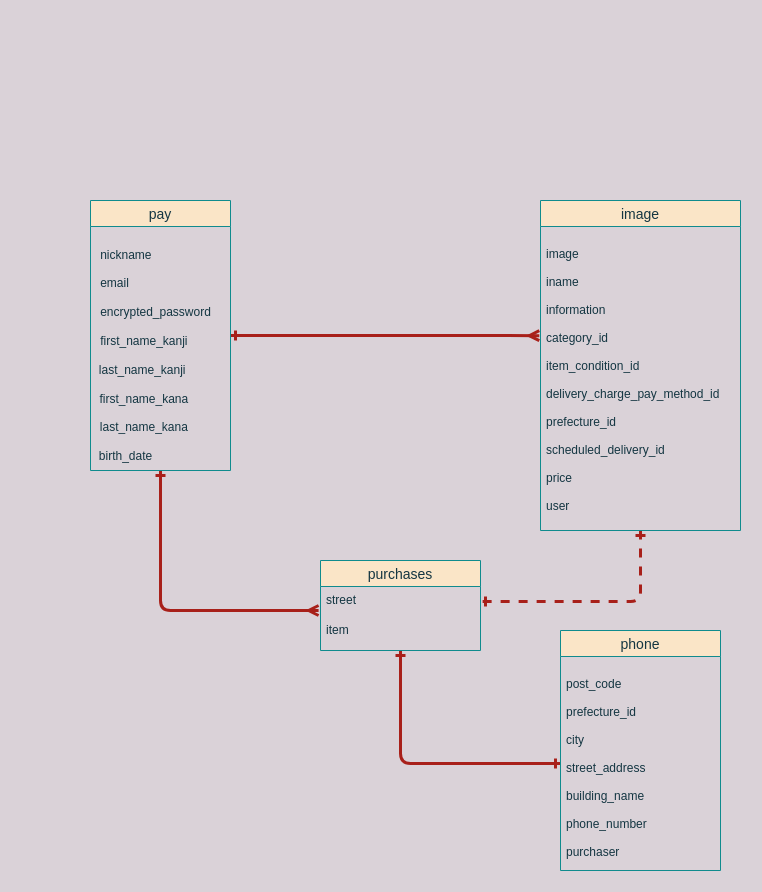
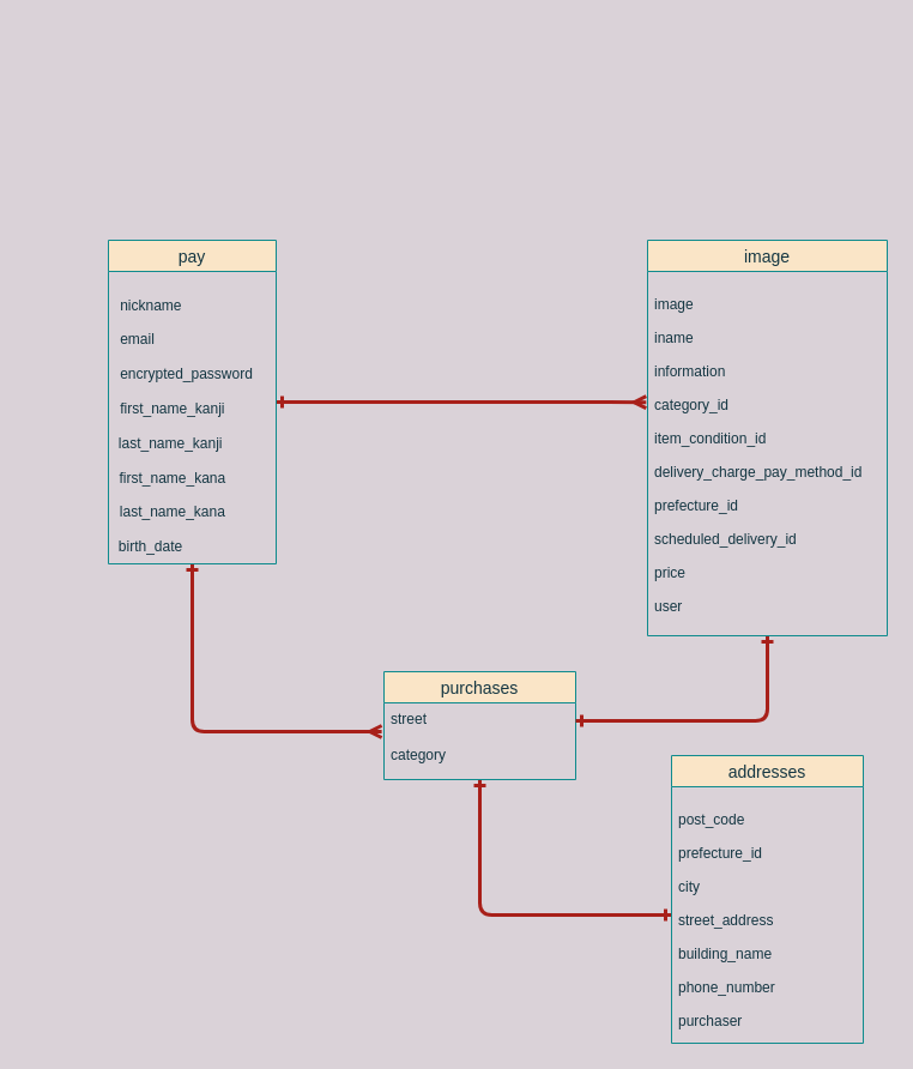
  <mxCell id="0" />
  <mxCell id="1" parent="0" />
  <mxCell id="2" style="edgeStyle=orthogonalEdgeStyle;curved=0;rounded=1;sketch=0;orthogonalLoop=1;jettySize=auto;html=1;entryX=-0.006;entryY=0.359;entryDx=0;entryDy=0;entryPerimeter=0;strokeColor=#A8201A;fillColor=#FAE5C7;fontColor=#143642;endArrow=ERmany;endFill=0;strokeWidth=3;startArrow=ERone;startFill=0;labelBackgroundColor=#DAD2D8;" parent="1" source="4" target="11" edge="1"><mxGeometry relative="1" as="geometry" /></mxCell>
  <mxCell id="3" style="edgeStyle=orthogonalEdgeStyle;rounded=1;sketch=0;orthogonalLoop=1;jettySize=auto;html=1;entryX=-0.012;entryY=0.8;entryDx=0;entryDy=0;entryPerimeter=0;startArrow=ERone;startFill=0;endArrow=ERmany;endFill=0;strokeColor=#A8201A;strokeWidth=3;fillColor=#FAE5C7;fontColor=#143642;labelBackgroundColor=#DAD2D8;" parent="1" source="4" target="7" edge="1"><mxGeometry relative="1" as="geometry" /></mxCell>
  <mxCell id="4" value="pay" style="swimlane;fontStyle=0;childLayout=stackLayout;horizontal=1;startSize=26;horizontalStack=0;resizeParent=1;resizeParentMax=0;resizeLast=0;collapsible=1;marginBottom=0;align=center;fontSize=14;fillColor=#FAE5C7;strokeColor=#0F8B8D;fontColor=#143642;" parent="1" vertex="1"><mxGeometry x="90" y="200" width="140" height="270" as="geometry" /></mxCell>
  <mxCell id="5" style="edgeStyle=orthogonalEdgeStyle;curved=0;rounded=1;sketch=0;orthogonalLoop=1;jettySize=auto;html=1;strokeColor=#A8201A;strokeWidth=3;fillColor=#FAE5C7;fontColor=#143642;startArrow=ERone;startFill=0;endArrow=ERone;endFill=0;" parent="1" source="6" target="13" edge="1"><mxGeometry relative="1" as="geometry" /></mxCell>
  <mxCell id="6" value="purchases" style="swimlane;fontStyle=0;childLayout=stackLayout;horizontal=1;startSize=26;horizontalStack=0;resizeParent=1;resizeParentMax=0;resizeLast=0;collapsible=1;marginBottom=0;align=center;fontSize=14;fillColor=#FAE5C7;strokeColor=#0F8B8D;fontColor=#143642;" parent="1" vertex="1"><mxGeometry x="320" y="560" width="160" height="90" as="geometry" /></mxCell>
  <mxCell id="7" value="street" style="text;strokeColor=none;fillColor=none;spacingLeft=4;spacingRight=4;overflow=hidden;rotatable=0;points=[[0,0.5],[1,0.5]];portConstraint=eastwest;fontSize=12;fontColor=#143642;" parent="6" vertex="1"><mxGeometry y="26" width="160" height="30" as="geometry" /></mxCell>
- <mxCell id="8" value="item" style="text;strokeColor=none;fillColor=none;spacingLeft=4;spacingRight=4;overflow=hidden;rotatable=0;points=[[0,0.5],[1,0.5]];portConstraint=eastwest;fontSize=12;fontColor=#143642;" parent="6" vertex="1"><mxGeometry y="56" width="160" height="34" as="geometry" /></mxCell>
- <mxCell id="9" style="edgeStyle=orthogonalEdgeStyle;curved=0;rounded=1;sketch=0;orthogonalLoop=1;jettySize=auto;html=1;entryX=1;entryY=0.5;entryDx=0;entryDy=0;strokeColor=#A8201A;strokeWidth=3;fillColor=#FAE5C7;fontColor=#143642;endArrow=ERone;endFill=0;startArrow=ERone;startFill=0;dashed=1;" parent="1" source="10" target="7" edge="1"><mxGeometry relative="1" as="geometry" /></mxCell>
+ <mxCell id="8" value="category" style="text;strokeColor=none;fillColor=none;spacingLeft=4;spacingRight=4;overflow=hidden;rotatable=0;points=[[0,0.5],[1,0.5]];portConstraint=eastwest;fontSize=12;fontColor=#143642;" parent="6" vertex="1"><mxGeometry y="56" width="160" height="34" as="geometry" /></mxCell>
+ <mxCell id="9" style="edgeStyle=orthogonalEdgeStyle;curved=0;rounded=1;sketch=0;orthogonalLoop=1;jettySize=auto;html=1;entryX=1;entryY=0.5;entryDx=0;entryDy=0;strokeColor=#A8201A;strokeWidth=3;fillColor=#FAE5C7;fontColor=#143642;endArrow=ERone;endFill=0;startArrow=ERone;startFill=0;" parent="1" source="10" target="7" edge="1"><mxGeometry relative="1" as="geometry" /></mxCell>
  <mxCell id="10" value="image" style="swimlane;fontStyle=0;childLayout=stackLayout;horizontal=1;startSize=26;horizontalStack=0;resizeParent=1;resizeParentMax=0;resizeLast=0;collapsible=1;marginBottom=0;align=center;fontSize=14;fillColor=#FAE5C7;strokeColor=#0F8B8D;fontColor=#143642;" parent="1" vertex="1"><mxGeometry x="540" y="200" width="200" height="330" as="geometry" /></mxCell>
  <mxCell id="11" value="&#10;image&#10;&#10;iname&#10;&#10;information&#10;&#10;category_id&#10;&#10;item_condition_id&#10;&#10;delivery_charge_pay_method_id&#10;&#10;prefecture_id&#10;&#10;scheduled_delivery_id&#10;&#10;price&#10;&#10;user" style="text;strokeColor=none;fillColor=none;spacingLeft=4;spacingRight=4;overflow=hidden;rotatable=0;points=[[0,0.5],[1,0.5]];portConstraint=eastwest;fontSize=12;fontColor=#143642;" parent="10" vertex="1"><mxGeometry y="26" width="200" height="304" as="geometry" /></mxCell>
- <mxCell id="12" value="phone" style="swimlane;fontStyle=0;childLayout=stackLayout;horizontal=1;startSize=26;horizontalStack=0;resizeParent=1;resizeParentMax=0;resizeLast=0;collapsible=1;marginBottom=0;align=center;fontSize=14;fillColor=#FAE5C7;strokeColor=#0F8B8D;fontColor=#143642;" parent="1" vertex="1"><mxGeometry x="560" y="630" width="160" height="240" as="geometry" /></mxCell>
+ <mxCell id="12" value="addresses" style="swimlane;fontStyle=0;childLayout=stackLayout;horizontal=1;startSize=26;horizontalStack=0;resizeParent=1;resizeParentMax=0;resizeLast=0;collapsible=1;marginBottom=0;align=center;fontSize=14;fillColor=#FAE5C7;strokeColor=#0F8B8D;fontColor=#143642;" parent="1" vertex="1"><mxGeometry x="560" y="630" width="160" height="240" as="geometry" /></mxCell>
  <mxCell id="13" value="&#10;post_code&#10;&#10;prefecture_id&#10;&#10;city&#10;&#10;street_address&#10;&#10;building_name&#10;&#10;phone_number&#10;&#10;purchaser" style="text;strokeColor=none;fillColor=none;spacingLeft=4;spacingRight=4;overflow=hidden;rotatable=0;points=[[0,0.5],[1,0.5]];portConstraint=eastwest;fontSize=12;fontColor=#143642;" parent="12" vertex="1"><mxGeometry y="26" width="160" height="214" as="geometry" /></mxCell>
  <mxCell id="14" value="&lt;span&gt;&lt;br&gt;&lt;br&gt;&lt;br&gt;&lt;br&gt;&lt;br&gt;&lt;br&gt;&lt;br&gt;&lt;br&gt;&lt;br&gt;&lt;br&gt;&lt;div style=&quot;text-align: left&quot;&gt;&lt;span&gt;&amp;nbsp; &amp;nbsp; &amp;nbsp; &amp;nbsp; &amp;nbsp; &amp;nbsp;&lt;/span&gt;&lt;/div&gt;&lt;div style=&quot;text-align: left&quot;&gt;&lt;span&gt;&amp;nbsp; &amp;nbsp; &amp;nbsp; &amp;nbsp; &amp;nbsp; &amp;nbsp;&amp;nbsp;&lt;/span&gt;&lt;/div&gt;&lt;div style=&quot;text-align: left&quot;&gt;&lt;span&gt;&amp;nbsp; &amp;nbsp; &amp;nbsp; &amp;nbsp; &amp;nbsp; &amp;nbsp;&amp;nbsp;&lt;/span&gt;&lt;/div&gt;&lt;div style=&quot;text-align: left&quot;&gt;&lt;span&gt;&amp;nbsp; &amp;nbsp; &amp;nbsp; &amp;nbsp; &amp;nbsp; &amp;nbsp;&amp;nbsp;&lt;/span&gt;&lt;/div&gt;&lt;div style=&quot;text-align: left&quot;&gt;&lt;span&gt;&lt;br&gt;&lt;/span&gt;&lt;/div&gt;&lt;div style=&quot;text-align: left&quot;&gt;&lt;span&gt;&lt;br&gt;&lt;/span&gt;&lt;/div&gt;&lt;div style=&quot;text-align: left&quot;&gt;&lt;span&gt;&amp;nbsp; &amp;nbsp; &amp;nbsp; &amp;nbsp; &amp;nbsp; &amp;nbsp; &amp;nbsp; &amp;nbsp; &amp;nbsp; &amp;nbsp; &amp;nbsp;nickname&lt;/span&gt;&lt;/div&gt;&lt;div style=&quot;text-align: left&quot;&gt;&amp;nbsp; &amp;nbsp; &amp;nbsp; &amp;nbsp; &amp;nbsp; &amp;nbsp;&amp;nbsp;&lt;/div&gt;&lt;div style=&quot;text-align: left&quot;&gt;&amp;nbsp; &amp;nbsp; &amp;nbsp; &amp;nbsp; &amp;nbsp; &amp;nbsp; &amp;nbsp; &amp;nbsp; &amp;nbsp; &amp;nbsp; &amp;nbsp;email&lt;/div&gt;&amp;nbsp; &amp;nbsp; &lt;br&gt;&amp;nbsp; &amp;nbsp; &amp;nbsp; &amp;nbsp; &amp;nbsp; &amp;nbsp; &amp;nbsp; &amp;nbsp; &amp;nbsp; &amp;nbsp; &amp;nbsp;encrypted_password&lt;/span&gt;&lt;br style=&quot;padding: 0px ; margin: 0px ; text-align: left&quot;&gt;&lt;br style=&quot;padding: 0px ; margin: 0px ; text-align: left&quot;&gt;&lt;span style=&quot;text-align: left&quot;&gt;&amp;nbsp; &amp;nbsp; &amp;nbsp; &amp;nbsp; &amp;nbsp; &amp;nbsp; &amp;nbsp; first_name_kanji&lt;/span&gt;&lt;br style=&quot;padding: 0px ; margin: 0px ; text-align: left&quot;&gt;&lt;br style=&quot;padding: 0px ; margin: 0px ; text-align: left&quot;&gt;&lt;span style=&quot;text-align: left&quot;&gt;&amp;nbsp; &amp;nbsp; &amp;nbsp; &amp;nbsp; &amp;nbsp; &amp;nbsp; &amp;nbsp;last_name_kanji&lt;/span&gt;&lt;br style=&quot;padding: 0px ; margin: 0px ; text-align: left&quot;&gt;&lt;br style=&quot;padding: 0px ; margin: 0px ; text-align: left&quot;&gt;&lt;span style=&quot;text-align: left&quot;&gt;&amp;nbsp; &amp;nbsp; &amp;nbsp; &amp;nbsp; &amp;nbsp; &amp;nbsp; &amp;nbsp; first_name_kana&lt;/span&gt;&lt;br style=&quot;padding: 0px ; margin: 0px ; text-align: left&quot;&gt;&lt;br style=&quot;padding: 0px ; margin: 0px ; text-align: left&quot;&gt;&lt;span style=&quot;text-align: left&quot;&gt;&amp;nbsp; &amp;nbsp; &amp;nbsp; &amp;nbsp; &amp;nbsp; &amp;nbsp; &amp;nbsp; last_name_kana&lt;/span&gt;&lt;br style=&quot;padding: 0px ; margin: 0px ; text-align: left&quot;&gt;&lt;br style=&quot;padding: 0px ; margin: 0px ; text-align: left&quot;&gt;&lt;span style=&quot;text-align: left&quot;&gt;&amp;nbsp; &amp;nbsp;birth_date&lt;/span&gt;" style="text;html=1;align=center;verticalAlign=middle;resizable=0;points=[];autosize=1;fontColor=#143642;" parent="1" vertex="1"><mxGeometry x="20" y="20" width="200" height="440" as="geometry" /></mxCell>
